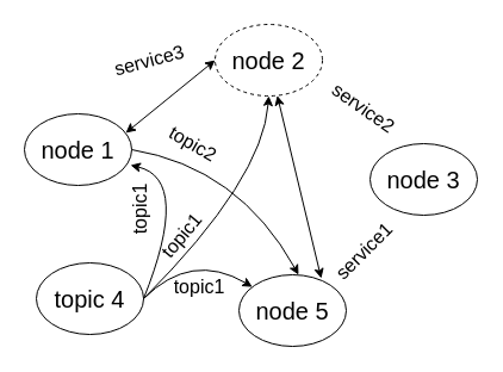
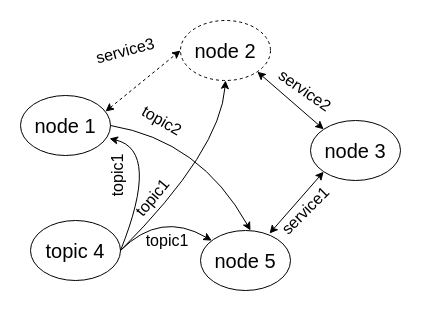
  <mxCell id="0" />
  <mxCell id="1" parent="0" />
  <mxCell id="2" value="node 1" style="ellipse;whiteSpace=wrap;html=1;fontSize=20;" vertex="1" parent="1"><mxGeometry x="20" y="95" width="90" height="60" as="geometry" /></mxCell>
  <mxCell id="3" value="node 2" style="ellipse;whiteSpace=wrap;html=1;fontSize=20;dashed=1;" vertex="1" parent="1"><mxGeometry x="180" y="20" width="90" height="60" as="geometry" /></mxCell>
  <mxCell id="4" value="node 3" style="ellipse;whiteSpace=wrap;html=1;fontSize=20;" vertex="1" parent="1"><mxGeometry x="310" y="120" width="90" height="60" as="geometry" /></mxCell>
  <mxCell id="5" value="topic 4" style="ellipse;whiteSpace=wrap;html=1;fontSize=20;" vertex="1" parent="1"><mxGeometry x="30" y="220" width="90" height="60" as="geometry" /></mxCell>
  <mxCell id="6" value="node 5" style="ellipse;whiteSpace=wrap;html=1;fontSize=20;" vertex="1" parent="1"><mxGeometry x="200" y="230" width="90" height="60" as="geometry" /></mxCell>
  <mxCell id="7" value="" style="curved=1;endArrow=classic;html=1;fontSize=20;exitX=1;exitY=0.5;exitDx=0;exitDy=0;" edge="1" parent="1" source="5" target="6"><mxGeometry width="50" height="50" relative="1" as="geometry"><mxPoint x="200" y="270" as="sourcePoint" /><mxPoint x="250" y="220" as="targetPoint" /><Array as="points"><mxPoint x="160" y="210" /></Array></mxGeometry></mxCell>
  <mxCell id="8" value="" style="curved=1;endArrow=classic;html=1;fontSize=20;exitX=1;exitY=0.5;exitDx=0;exitDy=0;entryX=0.5;entryY=1;entryDx=0;entryDy=0;" edge="1" parent="1" source="5" target="3"><mxGeometry width="50" height="50" relative="1" as="geometry"><mxPoint x="140" y="180" as="sourcePoint" /><mxPoint x="270" y="150" as="targetPoint" /><Array as="points"><mxPoint x="220" y="150" /></Array></mxGeometry></mxCell>
  <mxCell id="9" value="" style="curved=1;endArrow=classic;html=1;fontSize=20;entryX=0.989;entryY=0.717;entryDx=0;entryDy=0;entryPerimeter=0;" edge="1" parent="1" target="2"><mxGeometry width="50" height="50" relative="1" as="geometry"><mxPoint x="120" y="250" as="sourcePoint" /><mxPoint x="70" y="100" as="targetPoint" /><Array as="points"><mxPoint x="160" y="150" /></Array></mxGeometry></mxCell>
- <mxCell id="10" value="" style="endArrow=classic;startArrow=classic;html=1;fontSize=20;exitX=0.767;exitY=0.05;exitDx=0;exitDy=0;exitPerimeter=0;" edge="1" parent="1" source="6" target="3"><mxGeometry width="50" height="50" relative="1" as="geometry"><mxPoint x="200" y="270" as="sourcePoint" /><mxPoint x="250" y="220" as="targetPoint" /></mxGeometry></mxCell>
- <mxCell id="12" value="" style="endArrow=classic;startArrow=classic;html=1;fontSize=20;exitX=0.944;exitY=0.267;exitDx=0;exitDy=0;exitPerimeter=0;entryX=0;entryY=0.5;entryDx=0;entryDy=0;" edge="1" parent="1" source="2" target="3"><mxGeometry width="50" height="50" relative="1" as="geometry"><mxPoint x="200" y="270" as="sourcePoint" /><mxPoint x="250" y="220" as="targetPoint" /></mxGeometry></mxCell>
+ <mxCell id="10" value="" style="endArrow=classic;startArrow=classic;html=1;fontSize=20;entryX=0;entryY=1;entryDx=0;entryDy=0;exitX=0.767;exitY=0.05;exitDx=0;exitDy=0;exitPerimeter=0;" edge="1" parent="1" source="6" target="4"><mxGeometry width="50" height="50" relative="1" as="geometry"><mxPoint x="200" y="270" as="sourcePoint" /><mxPoint x="250" y="220" as="targetPoint" /></mxGeometry></mxCell>
+ <mxCell id="11" value="" style="endArrow=classic;startArrow=classic;html=1;fontSize=20;entryX=1;entryY=1;entryDx=0;entryDy=0;exitX=0;exitY=0;exitDx=0;exitDy=0;" edge="1" parent="1" source="4" target="3"><mxGeometry width="50" height="50" relative="1" as="geometry"><mxPoint x="200" y="270" as="sourcePoint" /><mxPoint x="250" y="220" as="targetPoint" /></mxGeometry></mxCell>
+ <mxCell id="12" value="" style="endArrow=classic;startArrow=classic;html=1;fontSize=20;exitX=0.944;exitY=0.267;exitDx=0;exitDy=0;exitPerimeter=0;entryX=0;entryY=0.5;entryDx=0;entryDy=0;dashed=1;" edge="1" parent="1" source="2" target="3"><mxGeometry width="50" height="50" relative="1" as="geometry"><mxPoint x="200" y="270" as="sourcePoint" /><mxPoint x="250" y="220" as="targetPoint" /></mxGeometry></mxCell>
  <mxCell id="13" value="" style="curved=1;endArrow=classic;html=1;fontSize=20;exitX=1;exitY=0.5;exitDx=0;exitDy=0;" edge="1" parent="1" source="2"><mxGeometry width="50" height="50" relative="1" as="geometry"><mxPoint x="200" y="270" as="sourcePoint" /><mxPoint x="250" y="230" as="targetPoint" /><Array as="points"><mxPoint x="200" y="140" /></Array></mxGeometry></mxCell>
  <mxCell id="14" value="topic1" style="text;html=1;strokeColor=none;fillColor=none;align=center;verticalAlign=middle;whiteSpace=wrap;rounded=0;fontSize=16;rotation=270;" vertex="1" parent="1"><mxGeometry x="92" y="165" width="50" height="20" as="geometry" /></mxCell>
  <mxCell id="15" value="topic2" style="text;html=1;strokeColor=none;fillColor=none;align=center;verticalAlign=middle;whiteSpace=wrap;rounded=0;fontSize=16;rotation=30;" vertex="1" parent="1"><mxGeometry x="142" y="110" width="40" height="20" as="geometry" /></mxCell>
  <mxCell id="16" value="topic1" style="text;html=1;strokeColor=none;fillColor=none;align=center;verticalAlign=middle;whiteSpace=wrap;rounded=0;fontSize=16;rotation=310;" vertex="1" parent="1"><mxGeometry x="127" y="187" width="50" height="20" as="geometry" /></mxCell>
  <mxCell id="17" value="topic1" style="text;html=1;strokeColor=none;fillColor=none;align=center;verticalAlign=middle;whiteSpace=wrap;rounded=0;fontSize=16;rotation=0;" vertex="1" parent="1"><mxGeometry x="142" y="230" width="50" height="20" as="geometry" /></mxCell>
  <mxCell id="18" value="&lt;div style=&quot;font-size: 16px;&quot;&gt;service1&lt;/div&gt;" style="text;html=1;strokeColor=none;fillColor=none;align=center;verticalAlign=middle;whiteSpace=wrap;rounded=0;fontSize=16;rotation=315;" vertex="1" parent="1"><mxGeometry x="280" y="200" width="50" height="20" as="geometry" /></mxCell>
  <mxCell id="19" value="&lt;div style=&quot;font-size: 16px&quot;&gt;service2&lt;/div&gt;" style="text;html=1;strokeColor=none;fillColor=none;align=center;verticalAlign=middle;whiteSpace=wrap;rounded=0;fontSize=16;rotation=35;" vertex="1" parent="1"><mxGeometry x="280" y="80" width="50" height="20" as="geometry" /></mxCell>
  <mxCell id="20" value="&lt;div style=&quot;font-size: 16px&quot;&gt;service3&lt;/div&gt;" style="text;html=1;strokeColor=none;fillColor=none;align=center;verticalAlign=middle;whiteSpace=wrap;rounded=0;fontSize=16;rotation=345;" vertex="1" parent="1"><mxGeometry x="100" y="40" width="50" height="20" as="geometry" /></mxCell>
